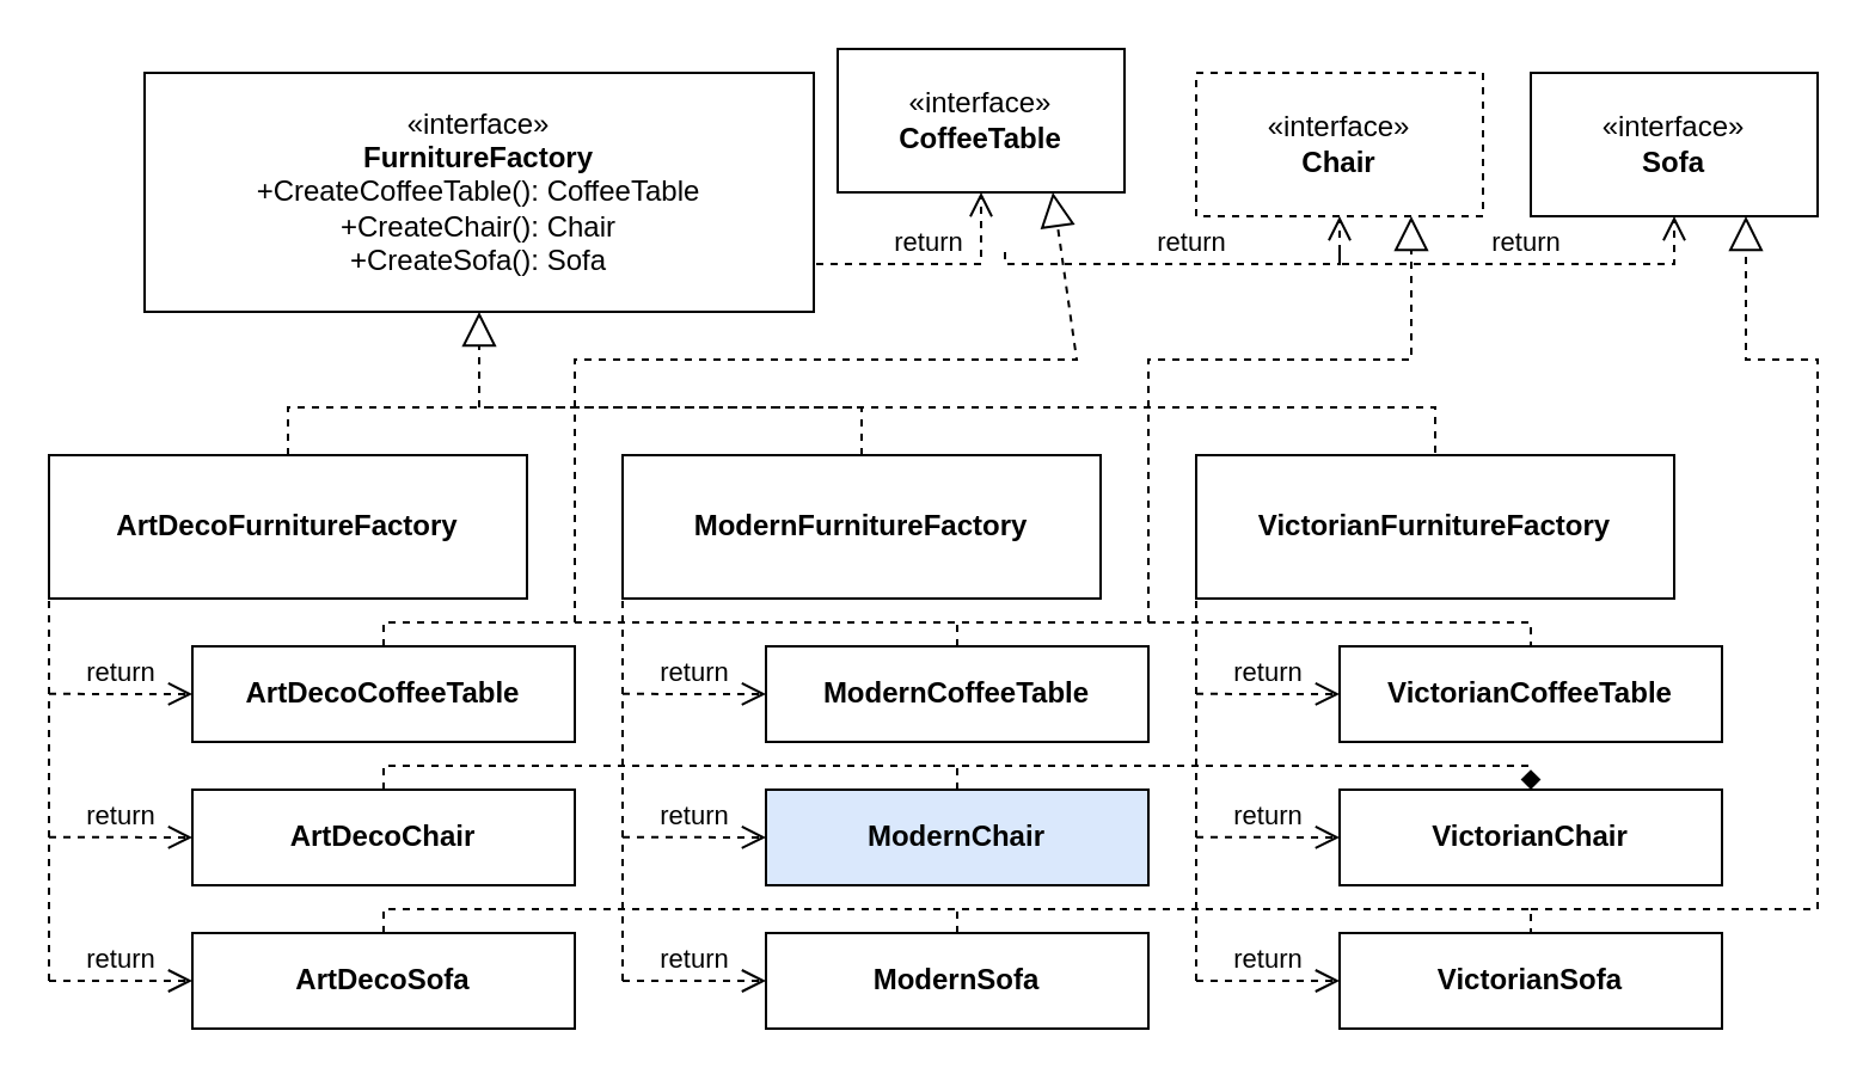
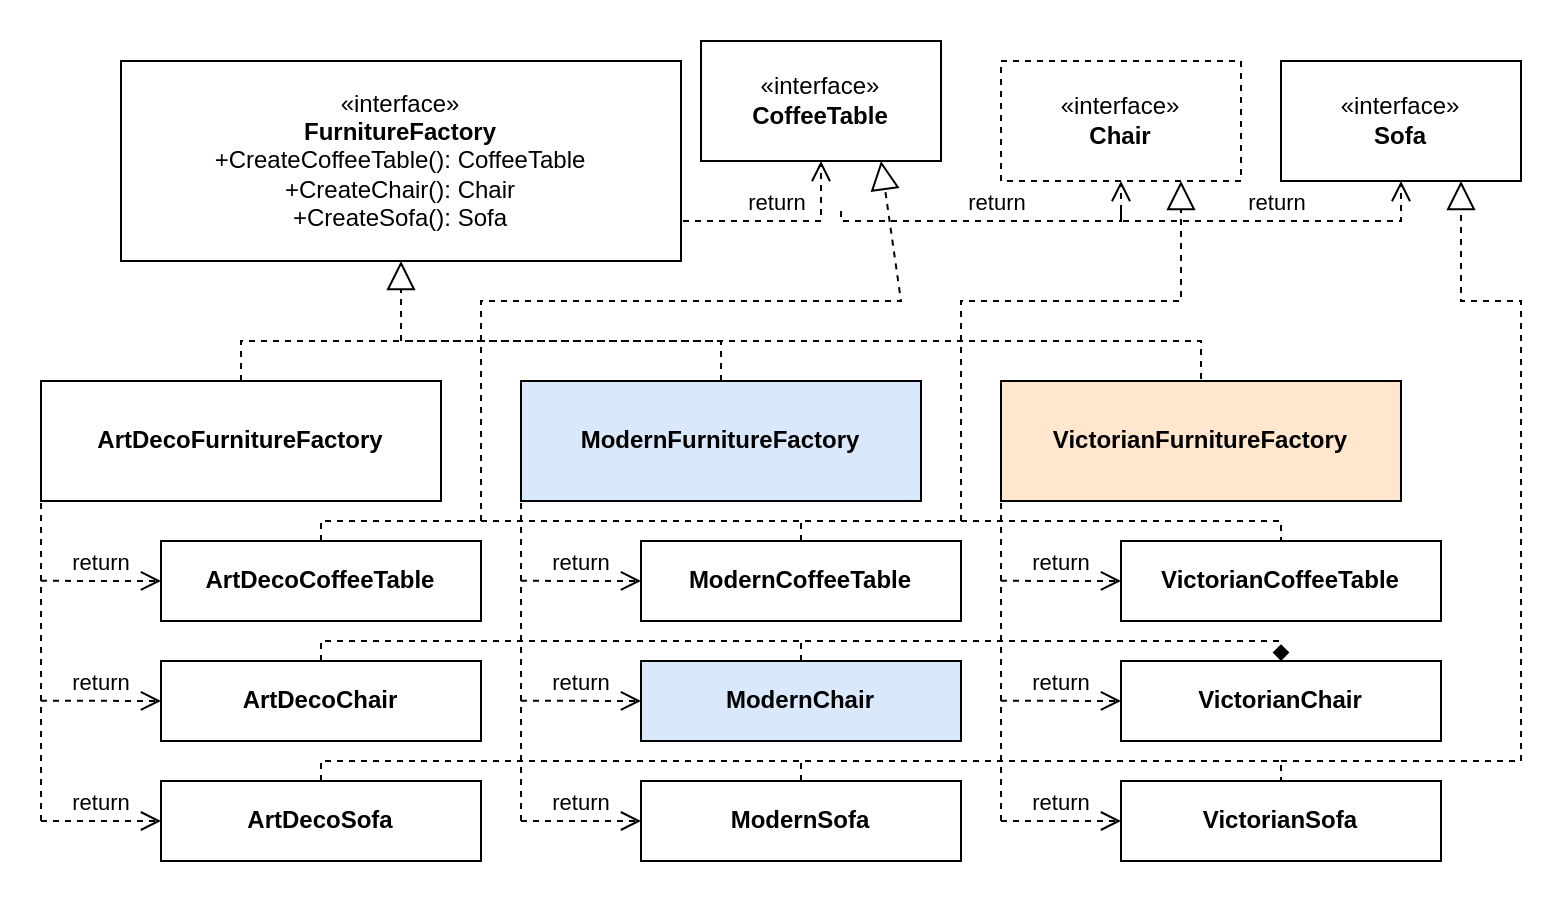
  <mxCell id="0" />
  <mxCell id="1" parent="0" />
  <mxCell id="2" value="«interface»&lt;br&gt;&lt;b&gt;FurnitureFactory&lt;/b&gt;&lt;br&gt;+CreateCoffeeTable(): CoffeeTable&lt;br&gt;+CreateChair(): Chair&lt;br&gt;+CreateSofa(): Sofa" style="html=1;whiteSpace=wrap;" vertex="1" parent="1"><mxGeometry x="60" y="30" width="280" height="100" as="geometry" /></mxCell>
  <mxCell id="3" value="&lt;b&gt;ArtDecoFurnitureFactory&lt;/b&gt;" style="html=1;whiteSpace=wrap;" vertex="1" parent="1"><mxGeometry x="20" y="190" width="200" height="60" as="geometry" /></mxCell>
- <mxCell id="4" value="&lt;b&gt;ModernFurnitureFactory&lt;/b&gt;" style="html=1;whiteSpace=wrap;" vertex="1" parent="1"><mxGeometry x="260" y="190" width="200" height="60" as="geometry" /></mxCell>
- <mxCell id="5" value="&lt;b&gt;VictorianFurnitureFactory&lt;/b&gt;" style="html=1;whiteSpace=wrap;" vertex="1" parent="1"><mxGeometry x="500" y="190" width="200" height="60" as="geometry" /></mxCell>
+ <mxCell id="4" value="&lt;b&gt;ModernFurnitureFactory&lt;/b&gt;" style="html=1;whiteSpace=wrap;fillColor=#dae8fc;" vertex="1" parent="1"><mxGeometry x="260" y="190" width="200" height="60" as="geometry" /></mxCell>
+ <mxCell id="5" value="&lt;b&gt;VictorianFurnitureFactory&lt;/b&gt;" style="html=1;whiteSpace=wrap;fillColor=#ffe6cc;" vertex="1" parent="1"><mxGeometry x="500" y="190" width="200" height="60" as="geometry" /></mxCell>
  <mxCell id="6" value="" style="endArrow=block;dashed=1;endFill=0;endSize=12;html=1;rounded=0;entryX=0.5;entryY=1;entryDx=0;entryDy=0;" edge="1" parent="1" target="2"><mxGeometry width="160" relative="1" as="geometry"><mxPoint x="360" y="190" as="sourcePoint" /><mxPoint x="490" y="450" as="targetPoint" /><Array as="points"><mxPoint x="360" y="170" /><mxPoint x="200" y="170" /></Array></mxGeometry></mxCell>
  <mxCell id="7" value="" style="endArrow=none;dashed=1;html=1;rounded=0;" edge="1" parent="1"><mxGeometry width="50" height="50" relative="1" as="geometry"><mxPoint x="120" y="190" as="sourcePoint" /><mxPoint x="600" y="190" as="targetPoint" /><Array as="points"><mxPoint x="120" y="170" /><mxPoint x="600" y="170" /></Array></mxGeometry></mxCell>
  <mxCell id="8" value="«interface»&lt;br&gt;&lt;b&gt;CoffeeTable&lt;br&gt;&lt;/b&gt;" style="html=1;whiteSpace=wrap;" vertex="1" parent="1"><mxGeometry x="350" y="20" width="120" height="60" as="geometry" /></mxCell>
  <mxCell id="9" value="«interface»&lt;br&gt;&lt;b&gt;Sofa&lt;br&gt;&lt;/b&gt;" style="html=1;whiteSpace=wrap;" vertex="1" parent="1"><mxGeometry x="640" y="30" width="120" height="60" as="geometry" /></mxCell>
  <mxCell id="10" value="«interface»&lt;br&gt;&lt;b&gt;Chair&lt;br&gt;&lt;/b&gt;" style="html=1;whiteSpace=wrap;dashed=1;" vertex="1" parent="1"><mxGeometry x="500" y="30" width="120" height="60" as="geometry" /></mxCell>
  <mxCell id="11" value="&lt;b&gt;ArtDecoCoffeeTable&lt;/b&gt;" style="html=1;whiteSpace=wrap;" vertex="1" parent="1"><mxGeometry x="80" y="270" width="160" height="40" as="geometry" /></mxCell>
  <mxCell id="12" value="&lt;b&gt;ArtDecoChair&lt;/b&gt;" style="html=1;whiteSpace=wrap;" vertex="1" parent="1"><mxGeometry x="80" y="330" width="160" height="40" as="geometry" /></mxCell>
  <mxCell id="13" value="&lt;b&gt;ArtDecoSofa&lt;/b&gt;" style="html=1;whiteSpace=wrap;" vertex="1" parent="1"><mxGeometry x="80" y="390" width="160" height="40" as="geometry" /></mxCell>
  <mxCell id="14" value="" style="endArrow=none;dashed=1;html=1;rounded=0;entryX=0;entryY=1;entryDx=0;entryDy=0;" edge="1" parent="1" target="3"><mxGeometry width="50" height="50" relative="1" as="geometry"><mxPoint x="20" y="410" as="sourcePoint" /><mxPoint x="50" y="330" as="targetPoint" /></mxGeometry></mxCell>
  <mxCell id="15" value="return" style="html=1;verticalAlign=bottom;endArrow=open;dashed=1;endSize=8;edgeStyle=elbowEdgeStyle;elbow=vertical;curved=0;rounded=0;" edge="1" parent="1"><mxGeometry relative="1" as="geometry"><mxPoint x="20" y="289.92" as="sourcePoint" /><mxPoint x="80" y="289.92" as="targetPoint" /></mxGeometry></mxCell>
  <mxCell id="16" value="return" style="html=1;verticalAlign=bottom;endArrow=open;dashed=1;endSize=8;edgeStyle=elbowEdgeStyle;elbow=vertical;curved=0;rounded=0;" edge="1" parent="1"><mxGeometry relative="1" as="geometry"><mxPoint x="20" y="349.84" as="sourcePoint" /><mxPoint x="80" y="349.84" as="targetPoint" /></mxGeometry></mxCell>
  <mxCell id="17" value="return" style="html=1;verticalAlign=bottom;endArrow=open;dashed=1;endSize=8;edgeStyle=elbowEdgeStyle;elbow=vertical;curved=0;rounded=0;" edge="1" parent="1"><mxGeometry relative="1" as="geometry"><mxPoint x="20" y="410" as="sourcePoint" /><mxPoint x="80" y="410" as="targetPoint" /></mxGeometry></mxCell>
  <mxCell id="18" value="&lt;b&gt;ModernCoffeeTable&lt;/b&gt;" style="html=1;whiteSpace=wrap;" vertex="1" parent="1"><mxGeometry x="320" y="270" width="160" height="40" as="geometry" /></mxCell>
  <mxCell id="19" value="&lt;b&gt;ModernChair&lt;/b&gt;" style="html=1;whiteSpace=wrap;fillColor=#dae8fc;" vertex="1" parent="1"><mxGeometry x="320" y="330" width="160" height="40" as="geometry" /></mxCell>
  <mxCell id="20" value="&lt;b&gt;ModernSofa&lt;/b&gt;" style="html=1;whiteSpace=wrap;" vertex="1" parent="1"><mxGeometry x="320" y="390" width="160" height="40" as="geometry" /></mxCell>
  <mxCell id="21" value="" style="endArrow=none;dashed=1;html=1;rounded=0;entryX=0;entryY=1;entryDx=0;entryDy=0;" edge="1" parent="1"><mxGeometry width="50" height="50" relative="1" as="geometry"><mxPoint x="260" y="410" as="sourcePoint" /><mxPoint x="260" y="250" as="targetPoint" /></mxGeometry></mxCell>
  <mxCell id="22" value="return" style="html=1;verticalAlign=bottom;endArrow=open;dashed=1;endSize=8;edgeStyle=elbowEdgeStyle;elbow=vertical;curved=0;rounded=0;" edge="1" parent="1"><mxGeometry relative="1" as="geometry"><mxPoint x="260" y="289.92" as="sourcePoint" /><mxPoint x="320" y="289.92" as="targetPoint" /></mxGeometry></mxCell>
  <mxCell id="23" value="return" style="html=1;verticalAlign=bottom;endArrow=open;dashed=1;endSize=8;edgeStyle=elbowEdgeStyle;elbow=vertical;curved=0;rounded=0;" edge="1" parent="1"><mxGeometry relative="1" as="geometry"><mxPoint x="260" y="349.84" as="sourcePoint" /><mxPoint x="320" y="349.84" as="targetPoint" /></mxGeometry></mxCell>
  <mxCell id="24" value="return" style="html=1;verticalAlign=bottom;endArrow=open;dashed=1;endSize=8;edgeStyle=elbowEdgeStyle;elbow=vertical;curved=0;rounded=0;" edge="1" parent="1"><mxGeometry relative="1" as="geometry"><mxPoint x="260" y="410" as="sourcePoint" /><mxPoint x="320" y="410" as="targetPoint" /></mxGeometry></mxCell>
  <mxCell id="25" value="&lt;b&gt;VictorianCoffeeTable&lt;/b&gt;" style="html=1;whiteSpace=wrap;" vertex="1" parent="1"><mxGeometry x="560" y="270" width="160" height="40" as="geometry" /></mxCell>
  <mxCell id="26" value="&lt;b&gt;VictorianChair&lt;/b&gt;" style="html=1;whiteSpace=wrap;" vertex="1" parent="1"><mxGeometry x="560" y="330" width="160" height="40" as="geometry" /></mxCell>
  <mxCell id="27" value="&lt;b&gt;VictorianSofa&lt;/b&gt;" style="html=1;whiteSpace=wrap;" vertex="1" parent="1"><mxGeometry x="560" y="390" width="160" height="40" as="geometry" /></mxCell>
  <mxCell id="28" value="" style="endArrow=none;dashed=1;html=1;rounded=0;entryX=0;entryY=1;entryDx=0;entryDy=0;" edge="1" parent="1"><mxGeometry width="50" height="50" relative="1" as="geometry"><mxPoint x="500" y="410" as="sourcePoint" /><mxPoint x="500" y="250" as="targetPoint" /></mxGeometry></mxCell>
  <mxCell id="29" value="return" style="html=1;verticalAlign=bottom;endArrow=open;dashed=1;endSize=8;edgeStyle=elbowEdgeStyle;elbow=vertical;curved=0;rounded=0;" edge="1" parent="1"><mxGeometry relative="1" as="geometry"><mxPoint x="500" y="289.92" as="sourcePoint" /><mxPoint x="560" y="289.92" as="targetPoint" /></mxGeometry></mxCell>
  <mxCell id="30" value="return" style="html=1;verticalAlign=bottom;endArrow=open;dashed=1;endSize=8;edgeStyle=elbowEdgeStyle;elbow=vertical;curved=0;rounded=0;" edge="1" parent="1"><mxGeometry relative="1" as="geometry"><mxPoint x="500" y="349.84" as="sourcePoint" /><mxPoint x="560" y="349.84" as="targetPoint" /></mxGeometry></mxCell>
  <mxCell id="31" value="return" style="html=1;verticalAlign=bottom;endArrow=open;dashed=1;endSize=8;edgeStyle=elbowEdgeStyle;elbow=vertical;curved=0;rounded=0;" edge="1" parent="1"><mxGeometry relative="1" as="geometry"><mxPoint x="500" y="410" as="sourcePoint" /><mxPoint x="560" y="410" as="targetPoint" /></mxGeometry></mxCell>
  <mxCell id="32" value="return" style="html=1;verticalAlign=bottom;endArrow=open;dashed=1;endSize=8;edgeStyle=elbowEdgeStyle;elbow=vertical;curved=0;rounded=0;entryX=0.5;entryY=1;entryDx=0;entryDy=0;exitX=1;exitY=0.75;exitDx=0;exitDy=0;" edge="1" parent="1" source="2" target="8"><mxGeometry relative="1" as="geometry"><mxPoint x="530" y="160" as="sourcePoint" /><mxPoint x="450" y="160" as="targetPoint" /><Array as="points"><mxPoint x="420" y="110" /></Array></mxGeometry></mxCell>
  <mxCell id="33" value="return" style="html=1;verticalAlign=bottom;endArrow=open;dashed=1;endSize=8;edgeStyle=elbowEdgeStyle;elbow=vertical;curved=0;rounded=0;entryX=0.5;entryY=1;entryDx=0;entryDy=0;exitX=1;exitY=0.75;exitDx=0;exitDy=0;" edge="1" parent="1" target="10"><mxGeometry relative="1" as="geometry"><mxPoint x="420" y="105" as="sourcePoint" /><mxPoint x="500" y="90" as="targetPoint" /><Array as="points"><mxPoint x="500" y="110" /></Array></mxGeometry></mxCell>
  <mxCell id="34" value="return" style="html=1;verticalAlign=bottom;endArrow=open;dashed=1;endSize=8;edgeStyle=elbowEdgeStyle;elbow=vertical;curved=0;rounded=0;entryX=0.5;entryY=1;entryDx=0;entryDy=0;exitX=1;exitY=0.75;exitDx=0;exitDy=0;" edge="1" parent="1"><mxGeometry relative="1" as="geometry"><mxPoint x="560" y="105" as="sourcePoint" /><mxPoint x="700" y="90" as="targetPoint" /><Array as="points"><mxPoint x="640" y="110" /></Array></mxGeometry></mxCell>
  <mxCell id="35" value="" style="endArrow=block;dashed=1;endFill=0;endSize=12;html=1;rounded=0;entryX=0.75;entryY=1;entryDx=0;entryDy=0;" edge="1" parent="1" target="8"><mxGeometry width="160" relative="1" as="geometry"><mxPoint x="160" y="270" as="sourcePoint" /><mxPoint x="320" y="270" as="targetPoint" /><Array as="points"><mxPoint x="160" y="260" /><mxPoint x="240" y="260" /><mxPoint x="240" y="150" /><mxPoint x="450" y="150" /></Array></mxGeometry></mxCell>
  <mxCell id="36" value="" style="endArrow=none;dashed=1;html=1;rounded=0;entryX=0.5;entryY=0;entryDx=0;entryDy=0;" edge="1" parent="1" target="25"><mxGeometry width="50" height="50" relative="1" as="geometry"><mxPoint x="240" y="260" as="sourcePoint" /><mxPoint x="640" y="260" as="targetPoint" /><Array as="points"><mxPoint x="640" y="260" /></Array></mxGeometry></mxCell>
  <mxCell id="37" value="" style="endArrow=none;dashed=1;html=1;rounded=0;" edge="1" parent="1"><mxGeometry width="50" height="50" relative="1" as="geometry"><mxPoint x="400" y="270" as="sourcePoint" /><mxPoint x="400" y="260" as="targetPoint" /></mxGeometry></mxCell>
  <mxCell id="38" value="" style="endArrow=diamond;dashed=1;html=1;rounded=0;exitX=0.5;exitY=0;exitDx=0;exitDy=0;entryX=0.5;entryY=0;entryDx=0;entryDy=0;" edge="1" parent="1" source="12" target="26"><mxGeometry width="50" height="50" relative="1" as="geometry"><mxPoint x="370" y="270" as="sourcePoint" /><mxPoint x="420" y="220" as="targetPoint" /><Array as="points"><mxPoint x="160" y="320" /><mxPoint x="640" y="320" /></Array></mxGeometry></mxCell>
  <mxCell id="39" value="" style="endArrow=none;dashed=1;html=1;rounded=0;exitX=0.5;exitY=0;exitDx=0;exitDy=0;" edge="1" parent="1" source="19"><mxGeometry width="50" height="50" relative="1" as="geometry"><mxPoint x="350" y="370" as="sourcePoint" /><mxPoint x="400" y="320" as="targetPoint" /></mxGeometry></mxCell>
  <mxCell id="40" value="" style="endArrow=none;dashed=1;html=1;rounded=0;exitX=0.5;exitY=0;exitDx=0;exitDy=0;entryX=0.5;entryY=0;entryDx=0;entryDy=0;" edge="1" parent="1"><mxGeometry width="50" height="50" relative="1" as="geometry"><mxPoint x="160" y="390" as="sourcePoint" /><mxPoint x="640" y="390" as="targetPoint" /><Array as="points"><mxPoint x="160" y="380" /><mxPoint x="640" y="380" /></Array></mxGeometry></mxCell>
  <mxCell id="41" value="" style="endArrow=none;dashed=1;html=1;rounded=0;exitX=0.5;exitY=0;exitDx=0;exitDy=0;" edge="1" parent="1"><mxGeometry width="50" height="50" relative="1" as="geometry"><mxPoint x="400" y="390" as="sourcePoint" /><mxPoint x="400" y="380" as="targetPoint" /></mxGeometry></mxCell>
  <mxCell id="42" value="" style="endArrow=block;dashed=1;endFill=0;endSize=12;html=1;rounded=0;entryX=0.75;entryY=1;entryDx=0;entryDy=0;" edge="1" parent="1" target="10"><mxGeometry width="160" relative="1" as="geometry"><mxPoint x="480" y="260" as="sourcePoint" /><mxPoint x="730" y="150" as="targetPoint" /><Array as="points"><mxPoint x="480" y="150" /><mxPoint x="590" y="150" /></Array></mxGeometry></mxCell>
  <mxCell id="43" value="" style="endArrow=block;dashed=1;endFill=0;endSize=12;html=1;rounded=0;entryX=0.75;entryY=1;entryDx=0;entryDy=0;" edge="1" parent="1" target="9"><mxGeometry width="160" relative="1" as="geometry"><mxPoint x="640" y="380" as="sourcePoint" /><mxPoint x="800" y="380" as="targetPoint" /><Array as="points"><mxPoint x="760" y="380" /><mxPoint x="760" y="150" /><mxPoint x="730" y="150" /></Array></mxGeometry></mxCell>
